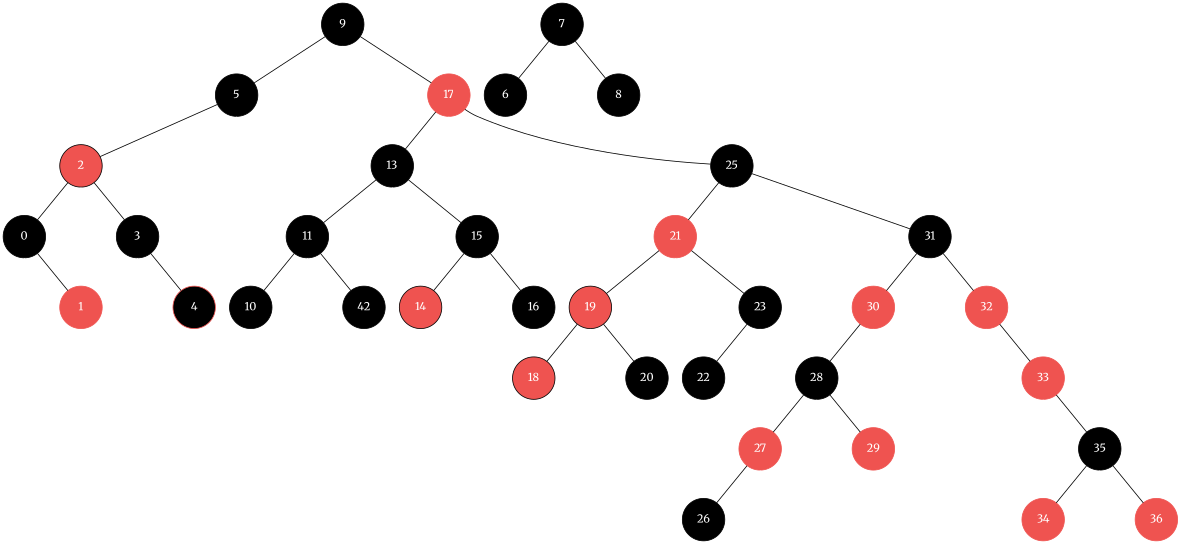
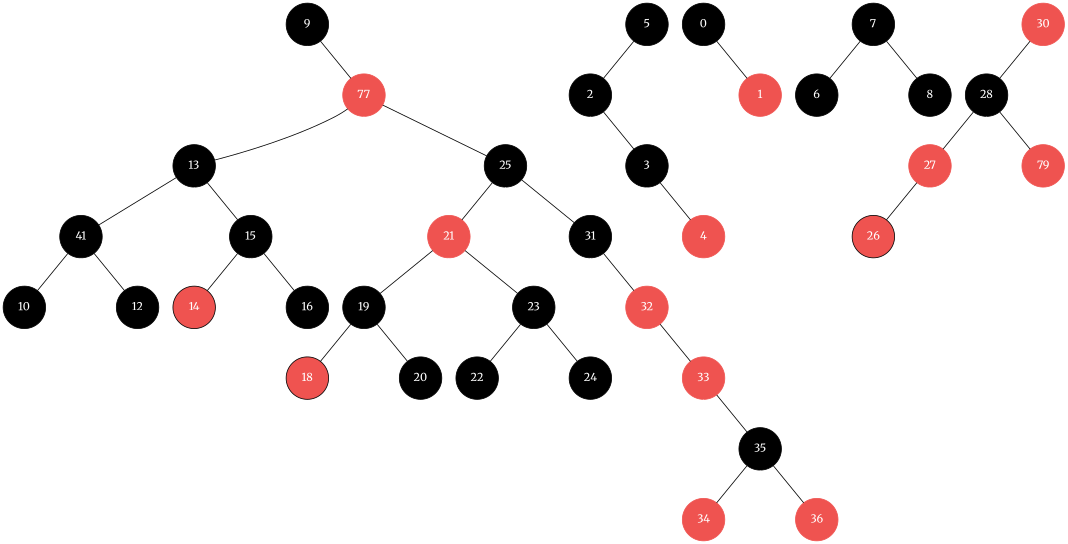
  digraph {
    fontname=Merriweather
    node [color=black fixedsize=true fontcolor=white fontname=Merriweather shape=circle style=filled]
    edge [arrowhead=none color=black fontname=Merriweather style=filled weight=10]
    9 [height=0.75 width=0.75]
    5 [height=0.75 width=0.75]
    "[9" [color=white height=0.75 width=0.75]
-   17 [color="#ef5350" height=0.75 width=0.75]
-   2 [height=0.75 width=0.75 fillcolor="#ef5350"]
+   17 [color="#ef5350" height=0.75 width=0.75 label=77]
+   2 [height=0.75 width=0.75]
    "[5" [color=white height=0.75 width=0.75]
    13 [height=0.75 width=0.75]
    "[17" [color=white height=0.75 width=0.75]
    25 [height=0.75 width=0.75]
    0 [height=0.75 width=0.75]
    "[2" [color=white height=0.75 width=0.75]
    3 [height=0.75 width=0.75]
    7 [height=0.75 width=0.75]
    6 [height=0.75 width=0.75]
    "[7" [color=white height=0.75 width=0.75]
    8 [height=0.75 width=0.75]
-   11 [height=0.75 width=0.75]
+   11 [height=0.75 width=0.75 label=41]
    "[13" [color=white height=0.75 width=0.75]
    15 [height=0.75 width=0.75]
    21 [color="#ef5350" height=0.75 width=0.75]
    "[25" [color=white height=0.75 width=0.75]
    31 [height=0.75 width=0.75]
    10 [height=0.75 width=0.75]
    "[11" [color=white height=0.75 width=0.75]
-   12 [height=0.75 width=0.75 label=42]
+   12 [height=0.75 width=0.75]
    14 [fillcolor="#ef5350" height=0.75 width=0.75]
    "[15" [color=white height=0.75 width=0.75]
    16 [height=0.75 width=0.75]
-   19 [height=0.75 width=0.75 fillcolor="#ef5350"]
+   19 [height=0.75 width=0.75]
    "[21" [color=white height=0.75 width=0.75]
    23 [height=0.75 width=0.75]
    30 [color="#ef5350" height=0.75 width=0.75]
    "[31" [color=white height=0.75 width=0.75]
    32 [color="#ef5350" height=0.75 width=0.75]
    18 [fillcolor="#ef5350" height=0.75 width=0.75]
    "[19" [color=white height=0.75 width=0.75]
    20 [height=0.75 width=0.75]
    22 [height=0.75 width=0.75]
    "[23" [color=white height=0.75 width=0.75]
+   24 [height=0.75 width=0.75]
    28 [height=0.75 width=0.75]
    "]30" [color=white height=0.75 width=0.75]
    "|32" [color=white height=0.75 width=0.75]
    33 [color="#ef5350" height=0.75 width=0.75]
    27 [color="#ef5350" height=0.75 width=0.75]
    "[28" [color=white height=0.75 width=0.75]
-   29 [color="#ef5350" height=0.75 width=0.75]
+   29 [color="#ef5350" height=0.75 width=0.75 label=79]
    "|33" [color=white height=0.75 width=0.75]
    35 [height=0.75 width=0.75]
    34 [color="#ef5350" height=0.75 width=0.75]
    "[35" [color=white height=0.75 width=0.75]
    36 [color="#ef5350" height=0.75 width=0.75]
-   26 [height=0.75 width=0.75]
+   26 [height=0.75 width=0.75 fillcolor="#ef5350"]
    "]27" [color=white height=0.75 width=0.75]
    "|0" [color=white height=0.75 width=0.75]
    1 [color="#ef5350" height=0.75 width=0.75]
    "|3" [color=white height=0.75 width=0.75]
-   4 [color="#ef5350" height=0.75 width=0.75 fillcolor=black]
-   9 -> 5
+   4 [color="#ef5350" height=0.75 width=0.75]
    9 -> "[9" [color=white weight=100]
    9 -> 17
    5 -> 2
    5 -> "[5" [color=white weight=100]
    17 -> 13
    17 -> "[17" [color=white weight=100]
    17 -> 25
-   2 -> 0
    2 -> "[2" [color=white weight=100]
    2 -> 3
    13 -> 11
    13 -> "[13" [color=white weight=100]
    13 -> 15
    25 -> 21
    25 -> "[25" [color=white weight=100]
    25 -> 31
    0 -> "|0" [color=white weight=100]
    0 -> 1
    3 -> "|3" [color=white weight=100]
    3 -> 4
    7 -> 6
    7 -> "[7" [color=white weight=100]
    7 -> 8
    11 -> 10
    11 -> "[11" [color=white weight=100]
    11 -> 12
    15 -> 14
    15 -> "[15" [color=white weight=100]
    15 -> 16
    21 -> 19
    21 -> "[21" [color=white weight=100]
    21 -> 23
-   31 -> 30
    31 -> "[31" [color=white weight=100]
    31 -> 32
    19 -> 18
    19 -> "[19" [color=white weight=100]
    19 -> 20
    23 -> 22
    23 -> "[23" [color=white weight=100]
+   23 -> 24
    30 -> 28
    30 -> "]30" [color=white weight=100]
    32 -> "|32" [color=white weight=100]
    32 -> 33
    28 -> 27
    28 -> "[28" [color=white weight=100]
    28 -> 29
    33 -> "|33" [color=white weight=100]
    33 -> 35
    27 -> 26
    27 -> "]27" [color=white weight=100]
    35 -> 34
    35 -> "[35" [color=white weight=100]
    35 -> 36
  }
